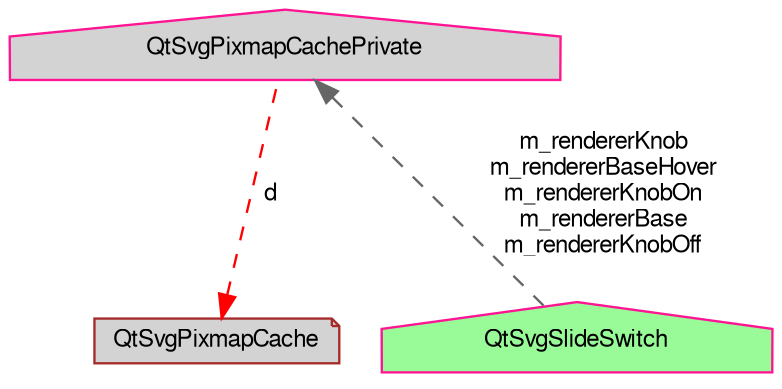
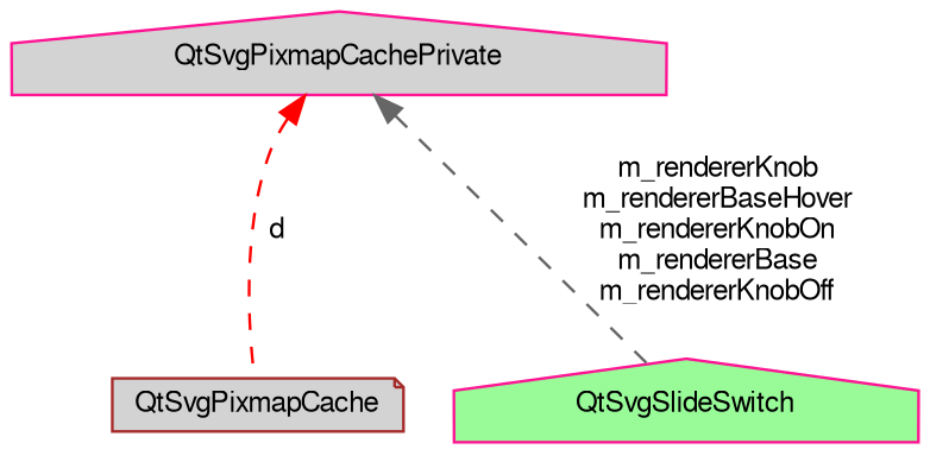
  digraph {
    node [color=deeppink fillcolor=lightgrey fontname=FreeSans fontsize=10 shape=house style=filled]
    edge [dir=back fontname=FreeSans fontsize=10 labelfontname=FreeSans labelfontsize=10 style=dashed]
    n1 [fillcolor=palegreen fontcolor=black height=0.2 label=QtSvgSlideSwitch width=0.4]
    n2 [color=brown height=0.2 label=QtSvgPixmapCache shape=note width=0.4]
    n3 [height=0.2 label=QtSvgPixmapCachePrivate width=0.4]
    n3 -> n1 [color=gray40 label="m_rendererKnob\nm_rendererBaseHover\nm_rendererKnobOn\nm_rendererBase\nm_rendererKnobOff"]
-   n2 -> n3 [color=red label=d]
+   n3 -> n2 [color=red label=d]
  }
